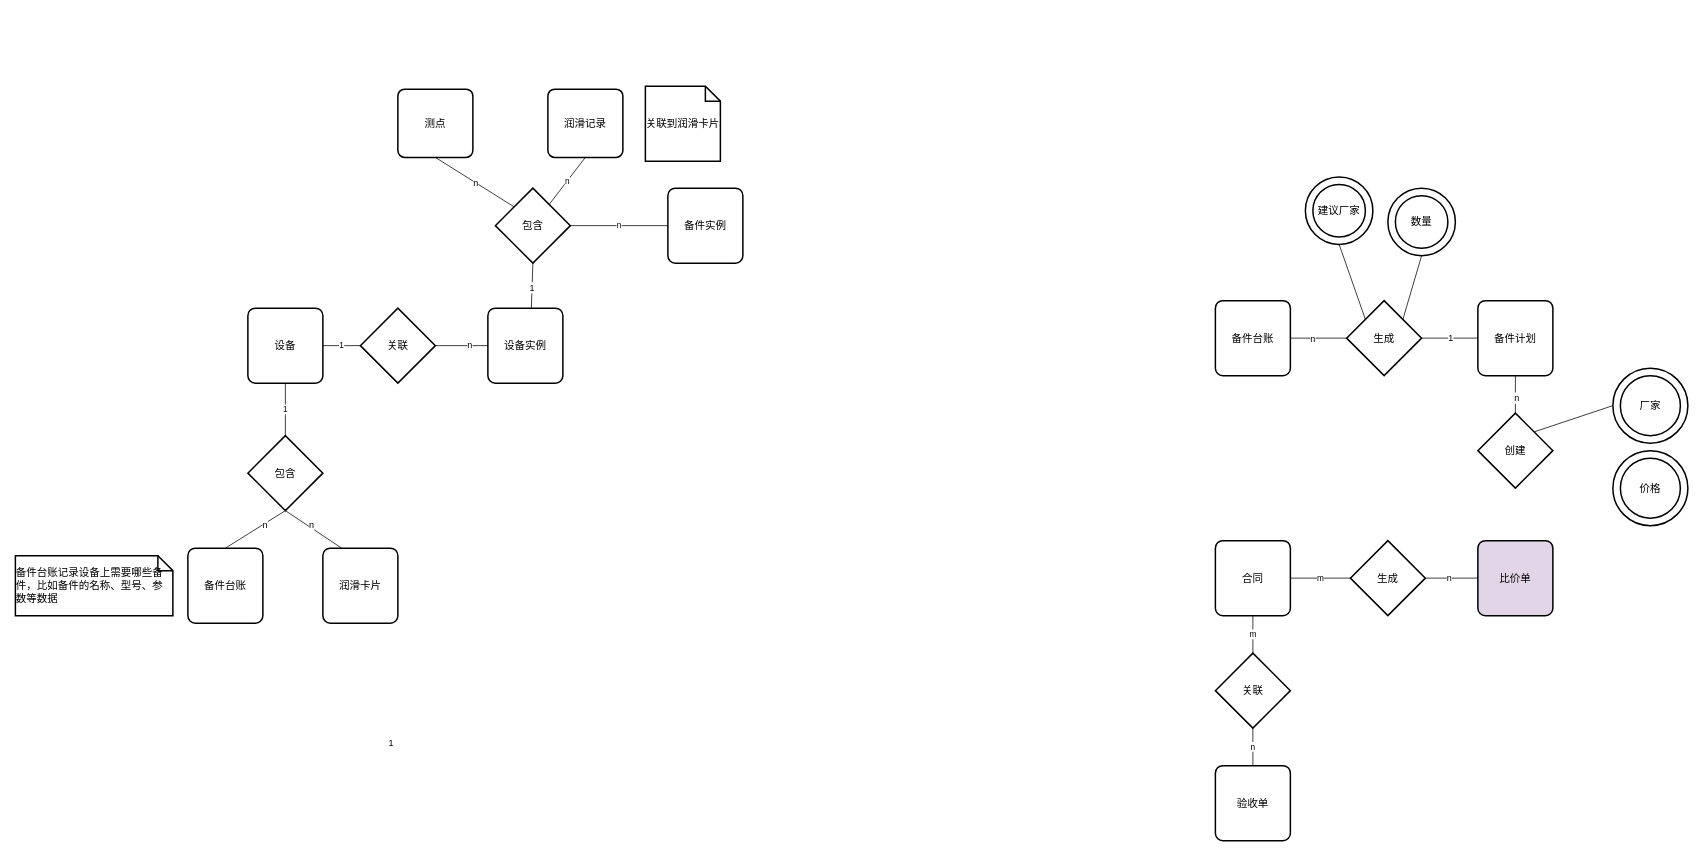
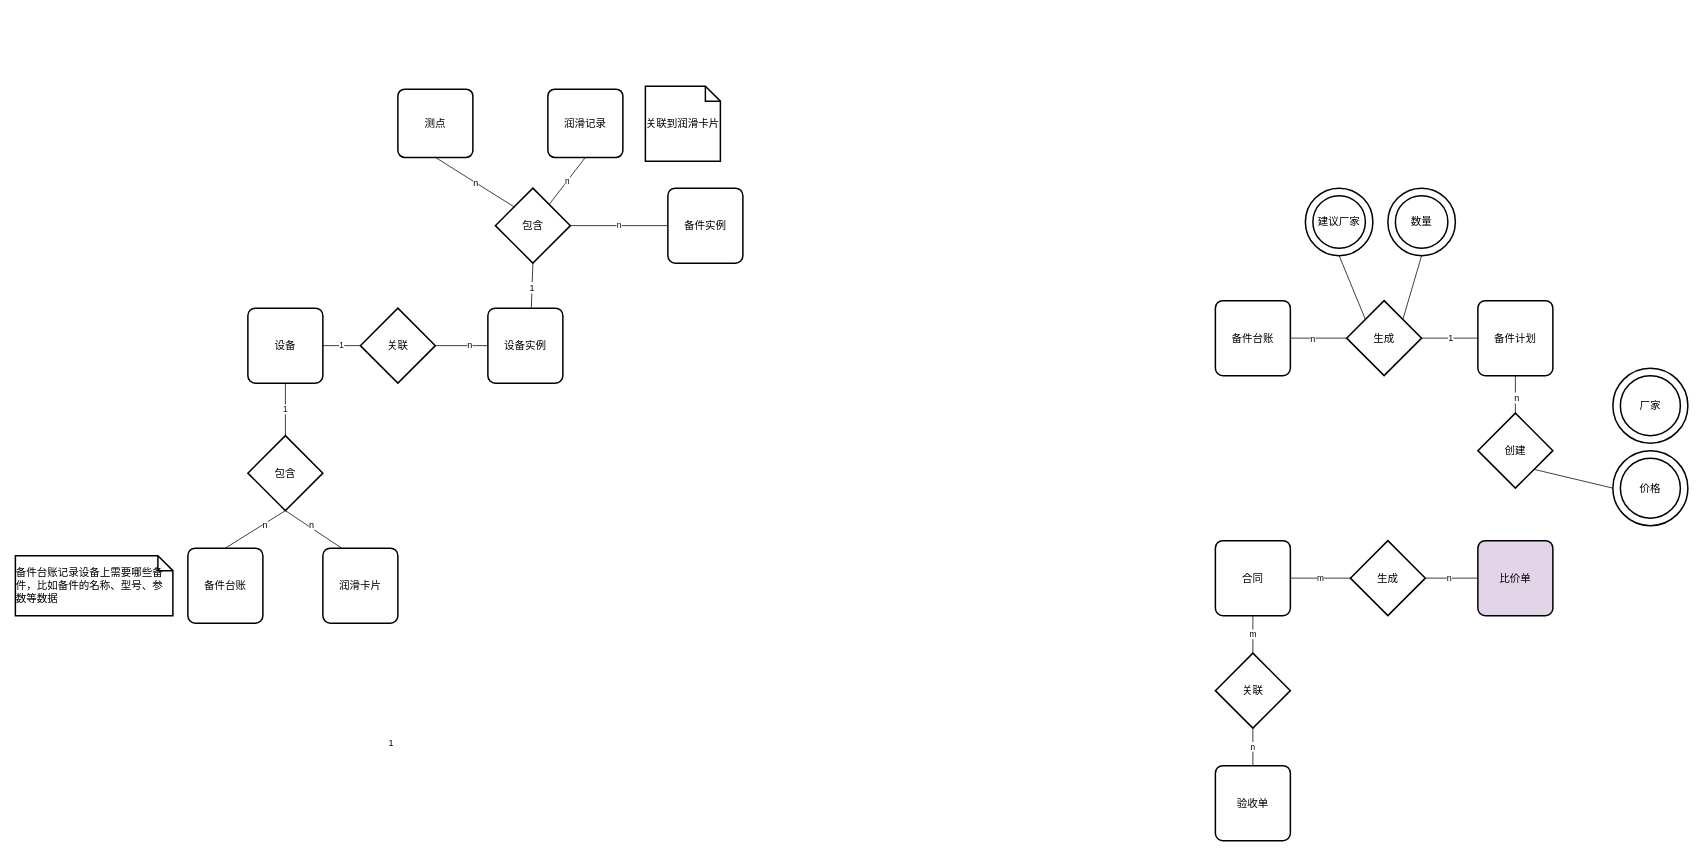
  <mxCell id="0" />
  <mxCell id="1" parent="0" />
  <mxCell id="2" value="备件实例" style="strokeWidth=2;rounded=1;arcSize=10;whiteSpace=wrap;html=1;align=center;fontSize=14;" vertex="1" parent="1"><mxGeometry x="890" y="250" width="100" height="100" as="geometry" /></mxCell>
  <mxCell id="3" value="1" style="edgeStyle=none;rounded=0;orthogonalLoop=1;jettySize=auto;html=1;exitX=0.5;exitY=1;exitDx=0;exitDy=0;endArrow=none;endFill=0;" edge="1" parent="1" source="5" target="10"><mxGeometry relative="1" as="geometry" /></mxCell>
  <mxCell id="4" value="1" style="text;html=1;resizable=0;points=[];align=center;verticalAlign=middle;labelBackgroundColor=#ffffff;" vertex="1" connectable="0" parent="3"><mxGeometry x="-0.033" y="2" relative="1" as="geometry"><mxPoint x="138" y="445.5" as="offset" /></mxGeometry></mxCell>
  <mxCell id="5" value="设备" style="strokeWidth=2;rounded=1;arcSize=10;whiteSpace=wrap;html=1;align=center;fontSize=14;" vertex="1" parent="1"><mxGeometry x="330" y="410" width="100" height="100" as="geometry" /></mxCell>
  <mxCell id="6" style="edgeStyle=none;rounded=0;orthogonalLoop=1;jettySize=auto;html=1;exitX=0.5;exitY=1;exitDx=0;exitDy=0;entryX=0.5;entryY=0;entryDx=0;entryDy=0;endArrow=none;endFill=0;" edge="1" parent="1" source="10" target="18"><mxGeometry relative="1" as="geometry" /></mxCell>
  <mxCell id="7" value="n" style="text;html=1;resizable=0;points=[];align=center;verticalAlign=middle;labelBackgroundColor=#ffffff;" vertex="1" connectable="0" parent="6"><mxGeometry x="-0.28" y="2" relative="1" as="geometry"><mxPoint as="offset" /></mxGeometry></mxCell>
  <mxCell id="8" style="edgeStyle=none;rounded=0;orthogonalLoop=1;jettySize=auto;html=1;exitX=0.5;exitY=1;exitDx=0;exitDy=0;entryX=0.25;entryY=0;entryDx=0;entryDy=0;endArrow=none;endFill=0;" edge="1" parent="1" source="10" target="28"><mxGeometry relative="1" as="geometry" /></mxCell>
  <mxCell id="9" value="n" style="text;html=1;resizable=0;points=[];align=center;verticalAlign=middle;labelBackgroundColor=#ffffff;" vertex="1" connectable="0" parent="8"><mxGeometry x="-0.114" y="2" relative="1" as="geometry"><mxPoint y="-1" as="offset" /></mxGeometry></mxCell>
  <mxCell id="10" value="包含" style="shape=rhombus;strokeWidth=2;fontSize=17;perimeter=rhombusPerimeter;whiteSpace=wrap;html=1;align=center;fontSize=14;" vertex="1" parent="1"><mxGeometry x="330" y="580" width="100" height="100" as="geometry" /></mxCell>
  <mxCell id="11" style="edgeStyle=none;rounded=0;orthogonalLoop=1;jettySize=auto;html=1;exitX=0;exitY=0.5;exitDx=0;exitDy=0;entryX=1;entryY=0.5;entryDx=0;entryDy=0;endArrow=none;endFill=0;" edge="1" parent="1" source="13" target="15"><mxGeometry relative="1" as="geometry" /></mxCell>
  <mxCell id="12" value="n" style="text;html=1;resizable=0;points=[];align=center;verticalAlign=middle;labelBackgroundColor=#ffffff;" vertex="1" connectable="0" parent="11"><mxGeometry x="-0.3" y="-1" relative="1" as="geometry"><mxPoint as="offset" /></mxGeometry></mxCell>
  <mxCell id="13" value="设备实例" style="strokeWidth=2;rounded=1;arcSize=10;whiteSpace=wrap;html=1;align=center;fontSize=14;" vertex="1" parent="1"><mxGeometry x="650" y="410" width="100" height="100" as="geometry" /></mxCell>
  <mxCell id="14" value="1" style="edgeStyle=none;rounded=0;orthogonalLoop=1;jettySize=auto;html=1;entryX=1;entryY=0.5;entryDx=0;entryDy=0;endArrow=none;endFill=0;exitX=0;exitY=0.5;exitDx=0;exitDy=0;" edge="1" parent="1" source="15" target="5"><mxGeometry relative="1" as="geometry"><mxPoint x="510" y="470" as="sourcePoint" /></mxGeometry></mxCell>
  <mxCell id="15" value="关联" style="shape=rhombus;strokeWidth=2;fontSize=17;perimeter=rhombusPerimeter;whiteSpace=wrap;html=1;align=center;fontSize=14;rotation=0;" vertex="1" parent="1"><mxGeometry x="480" y="410" width="100" height="100" as="geometry" /></mxCell>
  <mxCell id="16" style="edgeStyle=none;rounded=0;orthogonalLoop=1;jettySize=auto;html=1;exitX=0;exitY=0.5;exitDx=0;exitDy=0;endArrow=none;endFill=0;" edge="1" parent="1"><mxGeometry relative="1" as="geometry"><mxPoint x="650" y="20" as="sourcePoint" /><mxPoint x="650" y="20" as="targetPoint" /></mxGeometry></mxCell>
  <mxCell id="17" value="" style="group" vertex="1" connectable="0" parent="1"><mxGeometry x="20" y="730" width="330" height="100" as="geometry" /></mxCell>
  <mxCell id="18" value="备件台账" style="strokeWidth=2;rounded=1;arcSize=10;whiteSpace=wrap;html=1;align=center;fontSize=14;" vertex="1" parent="17"><mxGeometry x="230" width="100" height="100" as="geometry" /></mxCell>
  <mxCell id="19" value="&lt;div style=&quot;text-align: left&quot;&gt;&lt;span&gt;备件台账记录设备上需要哪些备件，比如备件的名称、型号、参数等数据&lt;/span&gt;&lt;/div&gt;" style="shape=note;strokeWidth=2;fontSize=14;size=20;whiteSpace=wrap;html=1;" vertex="1" parent="17"><mxGeometry y="10" width="210" height="80" as="geometry" /></mxCell>
  <mxCell id="20" style="rounded=0;orthogonalLoop=1;jettySize=auto;html=1;exitX=0.5;exitY=1;exitDx=0;exitDy=0;entryX=0.579;entryY=0.009;entryDx=0;entryDy=0;entryPerimeter=0;endArrow=none;endFill=0;" edge="1" parent="1" source="23" target="13"><mxGeometry relative="1" as="geometry" /></mxCell>
  <mxCell id="21" value="1" style="text;html=1;resizable=0;points=[];align=center;verticalAlign=middle;labelBackgroundColor=#ffffff;" vertex="1" connectable="0" parent="20"><mxGeometry x="0.078" relative="1" as="geometry"><mxPoint as="offset" /></mxGeometry></mxCell>
  <mxCell id="22" value="n" style="edgeStyle=none;rounded=0;orthogonalLoop=1;jettySize=auto;html=1;exitX=1;exitY=0.5;exitDx=0;exitDy=0;entryX=0;entryY=0.5;entryDx=0;entryDy=0;endArrow=none;endFill=0;" edge="1" parent="1" source="23" target="2"><mxGeometry relative="1" as="geometry" /></mxCell>
  <mxCell id="23" value="包含" style="shape=rhombus;strokeWidth=2;fontSize=17;perimeter=rhombusPerimeter;whiteSpace=wrap;html=1;align=center;fontSize=14;" vertex="1" parent="1"><mxGeometry x="660" y="250" width="100" height="100" as="geometry" /></mxCell>
  <mxCell id="24" style="edgeStyle=none;rounded=0;orthogonalLoop=1;jettySize=auto;html=1;exitX=0.5;exitY=1;exitDx=0;exitDy=0;entryX=0;entryY=0;entryDx=0;entryDy=0;endArrow=none;endFill=0;" edge="1" parent="1" source="26" target="23"><mxGeometry relative="1" as="geometry" /></mxCell>
  <mxCell id="25" value="n" style="text;html=1;resizable=0;points=[];align=center;verticalAlign=middle;labelBackgroundColor=#ffffff;" vertex="1" connectable="0" parent="24"><mxGeometry x="0.023" relative="1" as="geometry"><mxPoint as="offset" /></mxGeometry></mxCell>
  <mxCell id="26" value="测点" style="strokeWidth=2;rounded=1;arcSize=10;whiteSpace=wrap;html=1;align=center;fontSize=14;" vertex="1" parent="1"><mxGeometry x="530" y="118" width="100" height="91" as="geometry" /></mxCell>
  <mxCell id="27" value="n" style="edgeStyle=none;rounded=0;orthogonalLoop=1;jettySize=auto;html=1;exitX=0.5;exitY=1;exitDx=0;exitDy=0;endArrow=none;endFill=0;" edge="1" parent="1" source="30" target="23"><mxGeometry relative="1" as="geometry" /></mxCell>
  <mxCell id="28" value="润滑卡片" style="strokeWidth=2;rounded=1;arcSize=10;whiteSpace=wrap;html=1;align=center;fontSize=14;" vertex="1" parent="1"><mxGeometry x="430" y="730" width="100" height="100" as="geometry" /></mxCell>
  <mxCell id="29" value="" style="group" vertex="1" connectable="0" parent="1"><mxGeometry x="730" y="114" width="230" height="100" as="geometry" /></mxCell>
  <mxCell id="30" value="润滑记录" style="strokeWidth=2;rounded=1;arcSize=10;whiteSpace=wrap;html=1;align=center;fontSize=14;" vertex="1" parent="29"><mxGeometry y="4" width="100" height="91" as="geometry" /></mxCell>
  <mxCell id="31" value="关联到润滑卡片" style="shape=note;strokeWidth=2;fontSize=14;size=20;whiteSpace=wrap;html=1;" vertex="1" parent="29"><mxGeometry x="130" width="100" height="100" as="geometry" /></mxCell>
  <mxCell id="32" style="edgeStyle=none;rounded=0;orthogonalLoop=1;jettySize=auto;html=1;exitX=1;exitY=0.5;exitDx=0;exitDy=0;entryX=0;entryY=0.5;entryDx=0;entryDy=0;endArrow=none;endFill=0;" edge="1" parent="1" source="34" target="39"><mxGeometry relative="1" as="geometry" /></mxCell>
  <mxCell id="33" value="n" style="text;html=1;resizable=0;points=[];align=center;verticalAlign=middle;labelBackgroundColor=#ffffff;" vertex="1" connectable="0" parent="32"><mxGeometry x="-0.238" y="-1" relative="1" as="geometry"><mxPoint as="offset" /></mxGeometry></mxCell>
  <mxCell id="34" value="备件台账" style="strokeWidth=2;rounded=1;arcSize=10;whiteSpace=wrap;html=1;align=center;fontSize=14;" vertex="1" parent="1"><mxGeometry x="1620" y="400" width="100" height="100" as="geometry" /></mxCell>
  <mxCell id="35" style="edgeStyle=none;rounded=0;orthogonalLoop=1;jettySize=auto;html=1;exitX=1;exitY=0.5;exitDx=0;exitDy=0;entryX=0;entryY=0.5;entryDx=0;entryDy=0;endArrow=none;endFill=0;" edge="1" parent="1" source="39" target="42"><mxGeometry relative="1" as="geometry" /></mxCell>
  <mxCell id="36" value="1" style="text;html=1;resizable=0;points=[];align=center;verticalAlign=middle;labelBackgroundColor=#ffffff;" vertex="1" connectable="0" parent="35"><mxGeometry y="1" relative="1" as="geometry"><mxPoint as="offset" /></mxGeometry></mxCell>
  <mxCell id="37" style="edgeStyle=none;rounded=0;orthogonalLoop=1;jettySize=auto;html=1;exitX=0;exitY=0;exitDx=0;exitDy=0;entryX=0.5;entryY=1;entryDx=0;entryDy=0;endArrow=none;endFill=0;" edge="1" parent="1" source="39" target="43"><mxGeometry relative="1" as="geometry" /></mxCell>
  <mxCell id="38" style="edgeStyle=none;rounded=0;orthogonalLoop=1;jettySize=auto;html=1;exitX=1;exitY=0;exitDx=0;exitDy=0;entryX=0.5;entryY=1;entryDx=0;entryDy=0;endArrow=none;endFill=0;" edge="1" parent="1" source="39" target="44"><mxGeometry relative="1" as="geometry" /></mxCell>
  <mxCell id="39" value="生成" style="shape=rhombus;strokeWidth=2;fontSize=17;perimeter=rhombusPerimeter;whiteSpace=wrap;html=1;align=center;fontSize=14;" vertex="1" parent="1"><mxGeometry x="1795" y="400" width="100" height="100" as="geometry" /></mxCell>
  <mxCell id="40" style="edgeStyle=none;rounded=0;orthogonalLoop=1;jettySize=auto;html=1;exitX=0.5;exitY=1;exitDx=0;exitDy=0;entryX=0.5;entryY=0;entryDx=0;entryDy=0;endArrow=none;endFill=0;" edge="1" parent="1" source="42" target="50"><mxGeometry relative="1" as="geometry" /></mxCell>
  <mxCell id="41" value="n" style="text;html=1;resizable=0;points=[];align=center;verticalAlign=middle;labelBackgroundColor=#ffffff;" vertex="1" connectable="0" parent="40"><mxGeometry x="0.143" y="1" relative="1" as="geometry"><mxPoint as="offset" /></mxGeometry></mxCell>
  <mxCell id="42" value="备件计划" style="strokeWidth=2;rounded=1;arcSize=10;whiteSpace=wrap;html=1;align=center;fontSize=14;" vertex="1" parent="1"><mxGeometry x="1970" y="400" width="100" height="100" as="geometry" /></mxCell>
- <mxCell id="43" value="建议厂家" style="ellipse;shape=doubleEllipse;margin=10;strokeWidth=2;fontSize=14;whiteSpace=wrap;html=1;align=center;" vertex="1" parent="1"><mxGeometry x="1740" y="235" width="90" height="90" as="geometry" /></mxCell>
+ <mxCell id="43" value="建议厂家" style="ellipse;shape=doubleEllipse;margin=10;strokeWidth=2;fontSize=14;whiteSpace=wrap;html=1;align=center;" vertex="1" parent="1"><mxGeometry x="1740" y="250" width="90" height="90" as="geometry" /></mxCell>
  <mxCell id="44" value="数量" style="ellipse;shape=doubleEllipse;margin=10;strokeWidth=2;fontSize=14;whiteSpace=wrap;html=1;align=center;" vertex="1" parent="1"><mxGeometry x="1850" y="250" width="90" height="90" as="geometry" /></mxCell>
  <mxCell id="45" style="edgeStyle=none;rounded=0;orthogonalLoop=1;jettySize=auto;html=1;exitX=0;exitY=0.5;exitDx=0;exitDy=0;entryX=1;entryY=0.5;entryDx=0;entryDy=0;endArrow=none;endFill=0;" edge="1" parent="1" source="47" target="56"><mxGeometry relative="1" as="geometry" /></mxCell>
  <mxCell id="46" value="n" style="text;html=1;resizable=0;points=[];align=center;verticalAlign=middle;labelBackgroundColor=#ffffff;" vertex="1" connectable="0" parent="45"><mxGeometry x="0.119" y="-1" relative="1" as="geometry"><mxPoint as="offset" /></mxGeometry></mxCell>
  <mxCell id="47" value="比价单" style="strokeWidth=2;rounded=1;arcSize=10;whiteSpace=wrap;html=1;align=center;fontSize=14;fillColor=#e1d5e7;" vertex="1" parent="1"><mxGeometry x="1970" y="720" width="100" height="100" as="geometry" /></mxCell>
- <mxCell id="48" style="edgeStyle=none;rounded=0;orthogonalLoop=1;jettySize=auto;html=1;exitX=1;exitY=0;exitDx=0;exitDy=0;entryX=0;entryY=0.5;entryDx=0;entryDy=0;endArrow=none;endFill=0;" edge="1" parent="1" source="50" target="51"><mxGeometry relative="1" as="geometry" /></mxCell>
+ <mxCell id="49" style="edgeStyle=none;rounded=0;orthogonalLoop=1;jettySize=auto;html=1;exitX=1;exitY=1;exitDx=0;exitDy=0;entryX=0;entryY=0.5;entryDx=0;entryDy=0;endArrow=none;endFill=0;" edge="1" parent="1" source="50" target="52"><mxGeometry relative="1" as="geometry" /></mxCell>
  <mxCell id="50" value="创建" style="shape=rhombus;strokeWidth=2;fontSize=17;perimeter=rhombusPerimeter;whiteSpace=wrap;html=1;align=center;fontSize=14;" vertex="1" parent="1"><mxGeometry x="1970" y="550" width="100" height="100" as="geometry" /></mxCell>
  <mxCell id="51" value="厂家" style="ellipse;shape=doubleEllipse;margin=10;strokeWidth=2;fontSize=14;whiteSpace=wrap;html=1;align=center;" vertex="1" parent="1"><mxGeometry x="2150" y="490" width="100" height="100" as="geometry" /></mxCell>
  <mxCell id="52" value="价格" style="ellipse;shape=doubleEllipse;margin=10;strokeWidth=2;fontSize=14;whiteSpace=wrap;html=1;align=center;" vertex="1" parent="1"><mxGeometry x="2150" y="600" width="100" height="100" as="geometry" /></mxCell>
  <mxCell id="53" value="m" style="edgeStyle=none;rounded=0;orthogonalLoop=1;jettySize=auto;html=1;exitX=0.5;exitY=1;exitDx=0;exitDy=0;endArrow=none;endFill=0;" edge="1" parent="1" source="54" target="59"><mxGeometry relative="1" as="geometry" /></mxCell>
  <mxCell id="54" value="合同" style="strokeWidth=2;rounded=1;arcSize=10;whiteSpace=wrap;html=1;align=center;fontSize=14;" vertex="1" parent="1"><mxGeometry x="1620" y="720" width="100" height="100" as="geometry" /></mxCell>
  <mxCell id="55" value="m" style="edgeStyle=none;rounded=0;orthogonalLoop=1;jettySize=auto;html=1;exitX=0;exitY=0.5;exitDx=0;exitDy=0;entryX=1;entryY=0.5;entryDx=0;entryDy=0;endArrow=none;endFill=0;" edge="1" parent="1" source="56" target="54"><mxGeometry relative="1" as="geometry" /></mxCell>
  <mxCell id="56" value="生成" style="shape=rhombus;strokeWidth=2;fontSize=17;perimeter=rhombusPerimeter;whiteSpace=wrap;html=1;align=center;fontSize=14;" vertex="1" parent="1"><mxGeometry x="1800" y="720" width="100" height="100" as="geometry" /></mxCell>
  <mxCell id="57" value="验收单" style="strokeWidth=2;rounded=1;arcSize=10;whiteSpace=wrap;html=1;align=center;fontSize=14;" vertex="1" parent="1"><mxGeometry x="1620" y="1020" width="100" height="100" as="geometry" /></mxCell>
  <mxCell id="58" value="n" style="edgeStyle=none;rounded=0;orthogonalLoop=1;jettySize=auto;html=1;exitX=0.5;exitY=1;exitDx=0;exitDy=0;entryX=0.5;entryY=0;entryDx=0;entryDy=0;endArrow=none;endFill=0;" edge="1" parent="1" source="59" target="57"><mxGeometry relative="1" as="geometry" /></mxCell>
  <mxCell id="59" value="关联" style="shape=rhombus;strokeWidth=2;fontSize=17;perimeter=rhombusPerimeter;whiteSpace=wrap;html=1;align=center;fontSize=14;" vertex="1" parent="1"><mxGeometry x="1620" y="870" width="100" height="100" as="geometry" /></mxCell>
